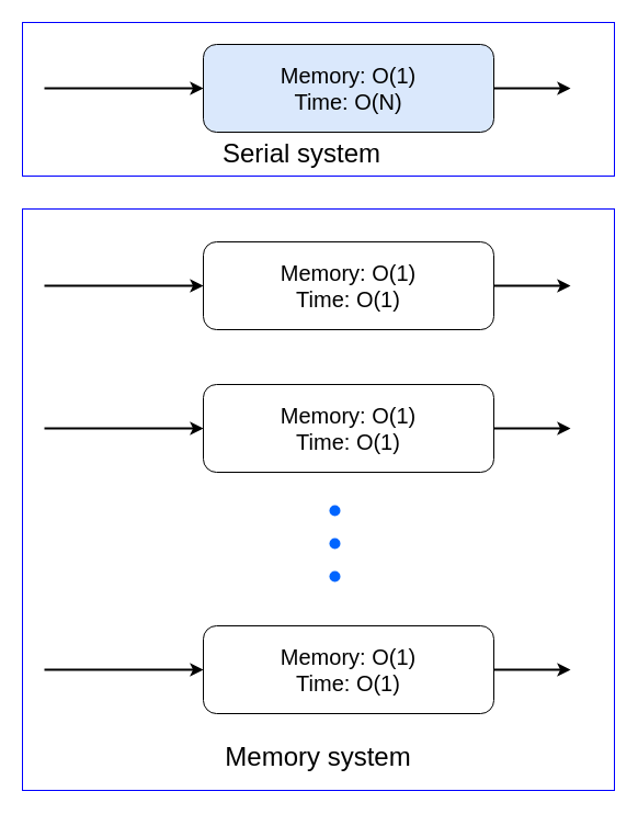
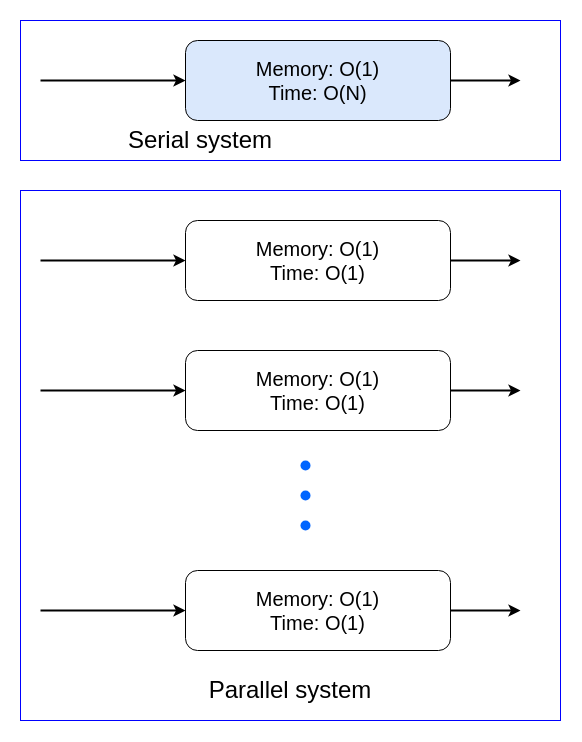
  <mxCell id="0" />
  <mxCell id="1" parent="0" />
  <mxCell id="2" value="" style="rounded=0;whiteSpace=wrap;html=1;strokeColor=#0000FF;" vertex="1" parent="1"><mxGeometry x="20" y="190" width="540" height="530" as="geometry" /></mxCell>
  <mxCell id="3" value="" style="rounded=0;whiteSpace=wrap;html=1;strokeColor=#0000FF;" vertex="1" parent="1"><mxGeometry x="20" y="20" width="540" height="140" as="geometry" /></mxCell>
  <mxCell id="4" style="edgeStyle=orthogonalEdgeStyle;rounded=0;orthogonalLoop=1;jettySize=auto;html=1;exitX=1;exitY=0.5;exitDx=0;exitDy=0;strokeWidth=2;" edge="1" parent="1" source="5"><mxGeometry relative="1" as="geometry"><mxPoint x="520" y="80" as="targetPoint" /></mxGeometry></mxCell>
  <mxCell id="5" value="&lt;font style=&quot;font-size: 20px&quot;&gt;Memory: O(1)&lt;br&gt;Time: O(N)&lt;/font&gt;" style="rounded=1;whiteSpace=wrap;html=1;fillColor=#dae8fc;" vertex="1" parent="1"><mxGeometry x="185" y="40" width="265" height="80" as="geometry" /></mxCell>
  <mxCell id="6" value="" style="endArrow=classic;html=1;entryX=0;entryY=0.5;entryDx=0;entryDy=0;strokeWidth=2;" edge="1" parent="1" target="5"><mxGeometry width="50" height="50" relative="1" as="geometry"><mxPoint x="40" y="80" as="sourcePoint" /><mxPoint x="180" y="80" as="targetPoint" /></mxGeometry></mxCell>
  <mxCell id="7" style="edgeStyle=orthogonalEdgeStyle;rounded=0;orthogonalLoop=1;jettySize=auto;html=1;exitX=1;exitY=0.5;exitDx=0;exitDy=0;strokeWidth=2;" edge="1" parent="1" source="8"><mxGeometry relative="1" as="geometry"><mxPoint x="520" y="260" as="targetPoint" /></mxGeometry></mxCell>
  <mxCell id="8" value="&lt;font style=&quot;font-size: 20px&quot;&gt;Memory: O(1)&lt;br&gt;Time: O(1)&lt;/font&gt;" style="rounded=1;whiteSpace=wrap;html=1;" vertex="1" parent="1"><mxGeometry x="185" y="220" width="265" height="80" as="geometry" /></mxCell>
  <mxCell id="9" value="" style="endArrow=classic;html=1;entryX=0;entryY=0.5;entryDx=0;entryDy=0;strokeWidth=2;" edge="1" parent="1" target="8"><mxGeometry width="50" height="50" relative="1" as="geometry"><mxPoint x="40" y="260" as="sourcePoint" /><mxPoint x="180" y="260" as="targetPoint" /></mxGeometry></mxCell>
  <mxCell id="10" style="edgeStyle=orthogonalEdgeStyle;rounded=0;orthogonalLoop=1;jettySize=auto;html=1;exitX=1;exitY=0.5;exitDx=0;exitDy=0;strokeWidth=2;" edge="1" parent="1" source="11"><mxGeometry relative="1" as="geometry"><mxPoint x="520" y="390" as="targetPoint" /></mxGeometry></mxCell>
  <mxCell id="11" value="&lt;font style=&quot;font-size: 20px&quot;&gt;Memory: O(1)&lt;br&gt;Time: O(1)&lt;/font&gt;" style="rounded=1;whiteSpace=wrap;html=1;" vertex="1" parent="1"><mxGeometry x="185" y="350" width="265" height="80" as="geometry" /></mxCell>
  <mxCell id="12" value="" style="endArrow=classic;html=1;entryX=0;entryY=0.5;entryDx=0;entryDy=0;strokeWidth=2;" edge="1" parent="1" target="11"><mxGeometry width="50" height="50" relative="1" as="geometry"><mxPoint x="40" y="390" as="sourcePoint" /><mxPoint x="180" y="390" as="targetPoint" /></mxGeometry></mxCell>
  <mxCell id="13" style="edgeStyle=orthogonalEdgeStyle;rounded=0;orthogonalLoop=1;jettySize=auto;html=1;exitX=1;exitY=0.5;exitDx=0;exitDy=0;strokeWidth=2;" edge="1" parent="1" source="14"><mxGeometry relative="1" as="geometry"><mxPoint x="520" y="610" as="targetPoint" /></mxGeometry></mxCell>
  <mxCell id="14" value="&lt;font style=&quot;font-size: 20px&quot;&gt;Memory: O(1)&lt;br&gt;Time: O(1)&lt;/font&gt;" style="rounded=1;whiteSpace=wrap;html=1;" vertex="1" parent="1"><mxGeometry x="185" y="570" width="265" height="80" as="geometry" /></mxCell>
  <mxCell id="15" value="" style="endArrow=classic;html=1;entryX=0;entryY=0.5;entryDx=0;entryDy=0;strokeWidth=2;" edge="1" parent="1" target="14"><mxGeometry width="50" height="50" relative="1" as="geometry"><mxPoint x="40" y="610" as="sourcePoint" /><mxPoint x="180" y="610" as="targetPoint" /></mxGeometry></mxCell>
  <mxCell id="16" value="" style="shape=ellipse;fillColor=#0065FF;strokeColor=none;html=1" vertex="1" parent="1"><mxGeometry x="300" y="460" width="10" height="10" as="geometry" /></mxCell>
  <mxCell id="17" value="" style="shape=ellipse;fillColor=#0065FF;strokeColor=none;html=1" vertex="1" parent="1"><mxGeometry x="300" y="490" width="10" height="10" as="geometry" /></mxCell>
  <mxCell id="18" value="" style="shape=ellipse;fillColor=#0065FF;strokeColor=none;html=1" vertex="1" parent="1"><mxGeometry x="300" y="520" width="10" height="10" as="geometry" /></mxCell>
- <mxCell id="19" value="&lt;font style=&quot;font-size: 24px&quot;&gt;Memory system&lt;/font&gt;" style="text;html=1;strokeColor=none;fillColor=none;align=center;verticalAlign=middle;whiteSpace=wrap;rounded=0;" vertex="1" parent="1"><mxGeometry x="175" y="680" width="230" height="20" as="geometry" /></mxCell>
- <mxCell id="20" value="&lt;font style=&quot;font-size: 24px&quot;&gt;Serial system&lt;/font&gt;" style="text;html=1;strokeColor=none;fillColor=none;align=center;verticalAlign=middle;whiteSpace=wrap;rounded=0;" vertex="1" parent="1"><mxGeometry x="160" y="130" width="230" height="20" as="geometry" /></mxCell>
+ <mxCell id="19" value="&lt;font style=&quot;font-size: 24px&quot;&gt;Parallel system&lt;/font&gt;" style="text;html=1;strokeColor=none;fillColor=none;align=center;verticalAlign=middle;whiteSpace=wrap;rounded=0;" vertex="1" parent="1"><mxGeometry x="175" y="680" width="230" height="20" as="geometry" /></mxCell>
+ <mxCell id="20" value="&lt;font style=&quot;font-size: 24px&quot;&gt;Serial system&lt;/font&gt;" style="text;html=1;strokeColor=none;fillColor=none;align=center;verticalAlign=middle;whiteSpace=wrap;rounded=0;" vertex="1" parent="1"><mxGeometry x="85" y="130" width="230" height="20" as="geometry" /></mxCell>
